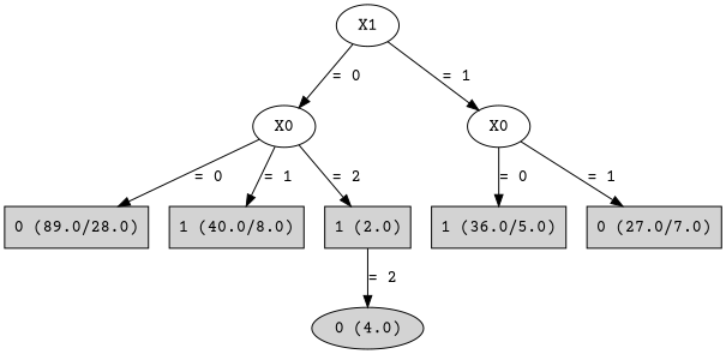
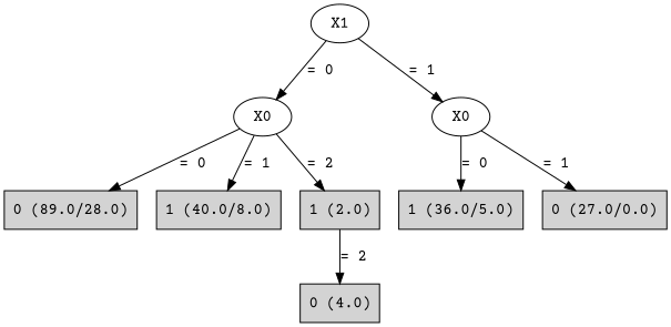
  digraph {
    fontname="Courier Prime"
    node [fontname="Courier Prime" shape=box style=filled]
    edge [fontname="Courier Prime"]
    n1 [label=X1 shape="" style=""]
    n2 [label=X0 shape="" style=""]
    n3 [label=X0 shape="" style=""]
    n4 [label="0 (89.0/28.0)"]
    n5 [label="1 (40.0/8.0)"]
    n6 [label="1 (2.0)"]
    n7 [label="1 (36.0/5.0)"]
-   n8 [label="0 (27.0/7.0)"]
-   n9 [label="0 (4.0)" shape=ellipse]
+   n8 [label="0 (27.0/0.0)"]
+   n9 [label="0 (4.0)"]
    n1 -> n2 [label="= 0"]
    n1 -> n3 [label="= 1"]
    n2 -> n4 [label="= 0"]
    n2 -> n5 [label="= 1"]
    n2 -> n6 [label="= 2"]
    n3 -> n7 [label="= 0"]
    n3 -> n8 [label="= 1"]
    n6 -> n9 [label="= 2"]
  }
